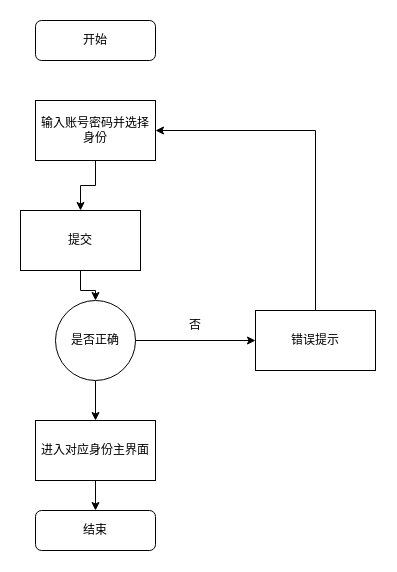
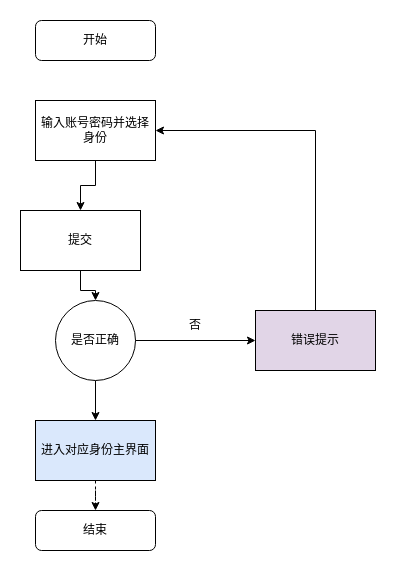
  <mxCell id="0" />
  <mxCell id="1" parent="0" />
  <mxCell id="2" value="开始" style="rounded=1;whiteSpace=wrap;html=1;fontSize=12;glass=0;strokeWidth=1;shadow=0;" parent="1" vertex="1"><mxGeometry x="35" y="20" width="120" height="40" as="geometry" /></mxCell>
  <mxCell id="3" value="" style="edgeStyle=orthogonalEdgeStyle;rounded=0;orthogonalLoop=1;jettySize=auto;html=1;" edge="1" parent="1" source="4" target="6"><mxGeometry relative="1" as="geometry" /></mxCell>
  <mxCell id="4" value="输入账号密码并选择身份" style="rounded=0;whiteSpace=wrap;html=1;" vertex="1" parent="1"><mxGeometry x="35" y="100" width="120" height="60" as="geometry" /></mxCell>
  <mxCell id="5" value="" style="edgeStyle=orthogonalEdgeStyle;rounded=0;orthogonalLoop=1;jettySize=auto;html=1;" edge="1" parent="1" source="6" target="11"><mxGeometry relative="1" as="geometry" /></mxCell>
  <mxCell id="6" value="提交" style="rounded=0;whiteSpace=wrap;html=1;" vertex="1" parent="1"><mxGeometry x="20" y="210" width="120" height="60" as="geometry" /></mxCell>
- <mxCell id="7" value="" style="edgeStyle=orthogonalEdgeStyle;rounded=0;orthogonalLoop=1;jettySize=auto;html=1;" edge="1" parent="1" source="8" target="14"><mxGeometry relative="1" as="geometry" /></mxCell>
- <mxCell id="8" value="进入对应身份主界面" style="rounded=0;whiteSpace=wrap;html=1;" vertex="1" parent="1"><mxGeometry x="35" y="420" width="120" height="60" as="geometry" /></mxCell>
- <mxCell id="9" value="错误提示" style="rounded=0;whiteSpace=wrap;html=1;" vertex="1" parent="1"><mxGeometry x="255" y="310" width="120" height="60" as="geometry" /></mxCell>
+ <mxCell id="7" value="" style="edgeStyle=orthogonalEdgeStyle;rounded=0;orthogonalLoop=1;jettySize=auto;html=1;dashed=1;" edge="1" parent="1" source="8" target="14"><mxGeometry relative="1" as="geometry" /></mxCell>
+ <mxCell id="8" value="进入对应身份主界面" style="rounded=0;whiteSpace=wrap;html=1;fillColor=#dae8fc;" vertex="1" parent="1"><mxGeometry x="35" y="420" width="120" height="60" as="geometry" /></mxCell>
+ <mxCell id="9" value="错误提示" style="rounded=0;whiteSpace=wrap;html=1;fillColor=#e1d5e7;" vertex="1" parent="1"><mxGeometry x="255" y="310" width="120" height="60" as="geometry" /></mxCell>
  <mxCell id="10" value="" style="edgeStyle=orthogonalEdgeStyle;rounded=0;orthogonalLoop=1;jettySize=auto;html=1;" edge="1" parent="1" source="11" target="8"><mxGeometry relative="1" as="geometry" /></mxCell>
  <mxCell id="11" value="是否正确" style="ellipse;whiteSpace=wrap;html=1;" vertex="1" parent="1"><mxGeometry x="55" y="300" width="80" height="80" as="geometry" /></mxCell>
  <mxCell id="12" value="" style="edgeStyle=orthogonalEdgeStyle;rounded=0;orthogonalLoop=1;jettySize=auto;html=1;exitX=1;exitY=0.5;exitDx=0;exitDy=0;entryX=0;entryY=0.5;entryDx=0;entryDy=0;" edge="1" parent="1" source="11" target="9"><mxGeometry relative="1" as="geometry"><mxPoint x="105" y="390" as="sourcePoint" /><mxPoint x="285" y="370" as="targetPoint" /></mxGeometry></mxCell>
  <mxCell id="13" value="" style="edgeStyle=orthogonalEdgeStyle;rounded=0;orthogonalLoop=1;jettySize=auto;html=1;exitX=0.5;exitY=0;exitDx=0;exitDy=0;entryX=1;entryY=0.5;entryDx=0;entryDy=0;" edge="1" parent="1" source="9" target="4"><mxGeometry relative="1" as="geometry"><mxPoint x="225" y="209" as="sourcePoint" /><mxPoint x="355" y="209" as="targetPoint" /></mxGeometry></mxCell>
  <mxCell id="14" value="结束" style="rounded=1;whiteSpace=wrap;html=1;fontSize=12;glass=0;strokeWidth=1;shadow=0;" vertex="1" parent="1"><mxGeometry x="35" y="510" width="120" height="40" as="geometry" /></mxCell>
  <mxCell id="15" value="否" style="text;strokeColor=none;align=center;fillColor=none;html=1;verticalAlign=middle;whiteSpace=wrap;rounded=0;" vertex="1" parent="1"><mxGeometry x="165" y="310" width="60" height="30" as="geometry" /></mxCell>
